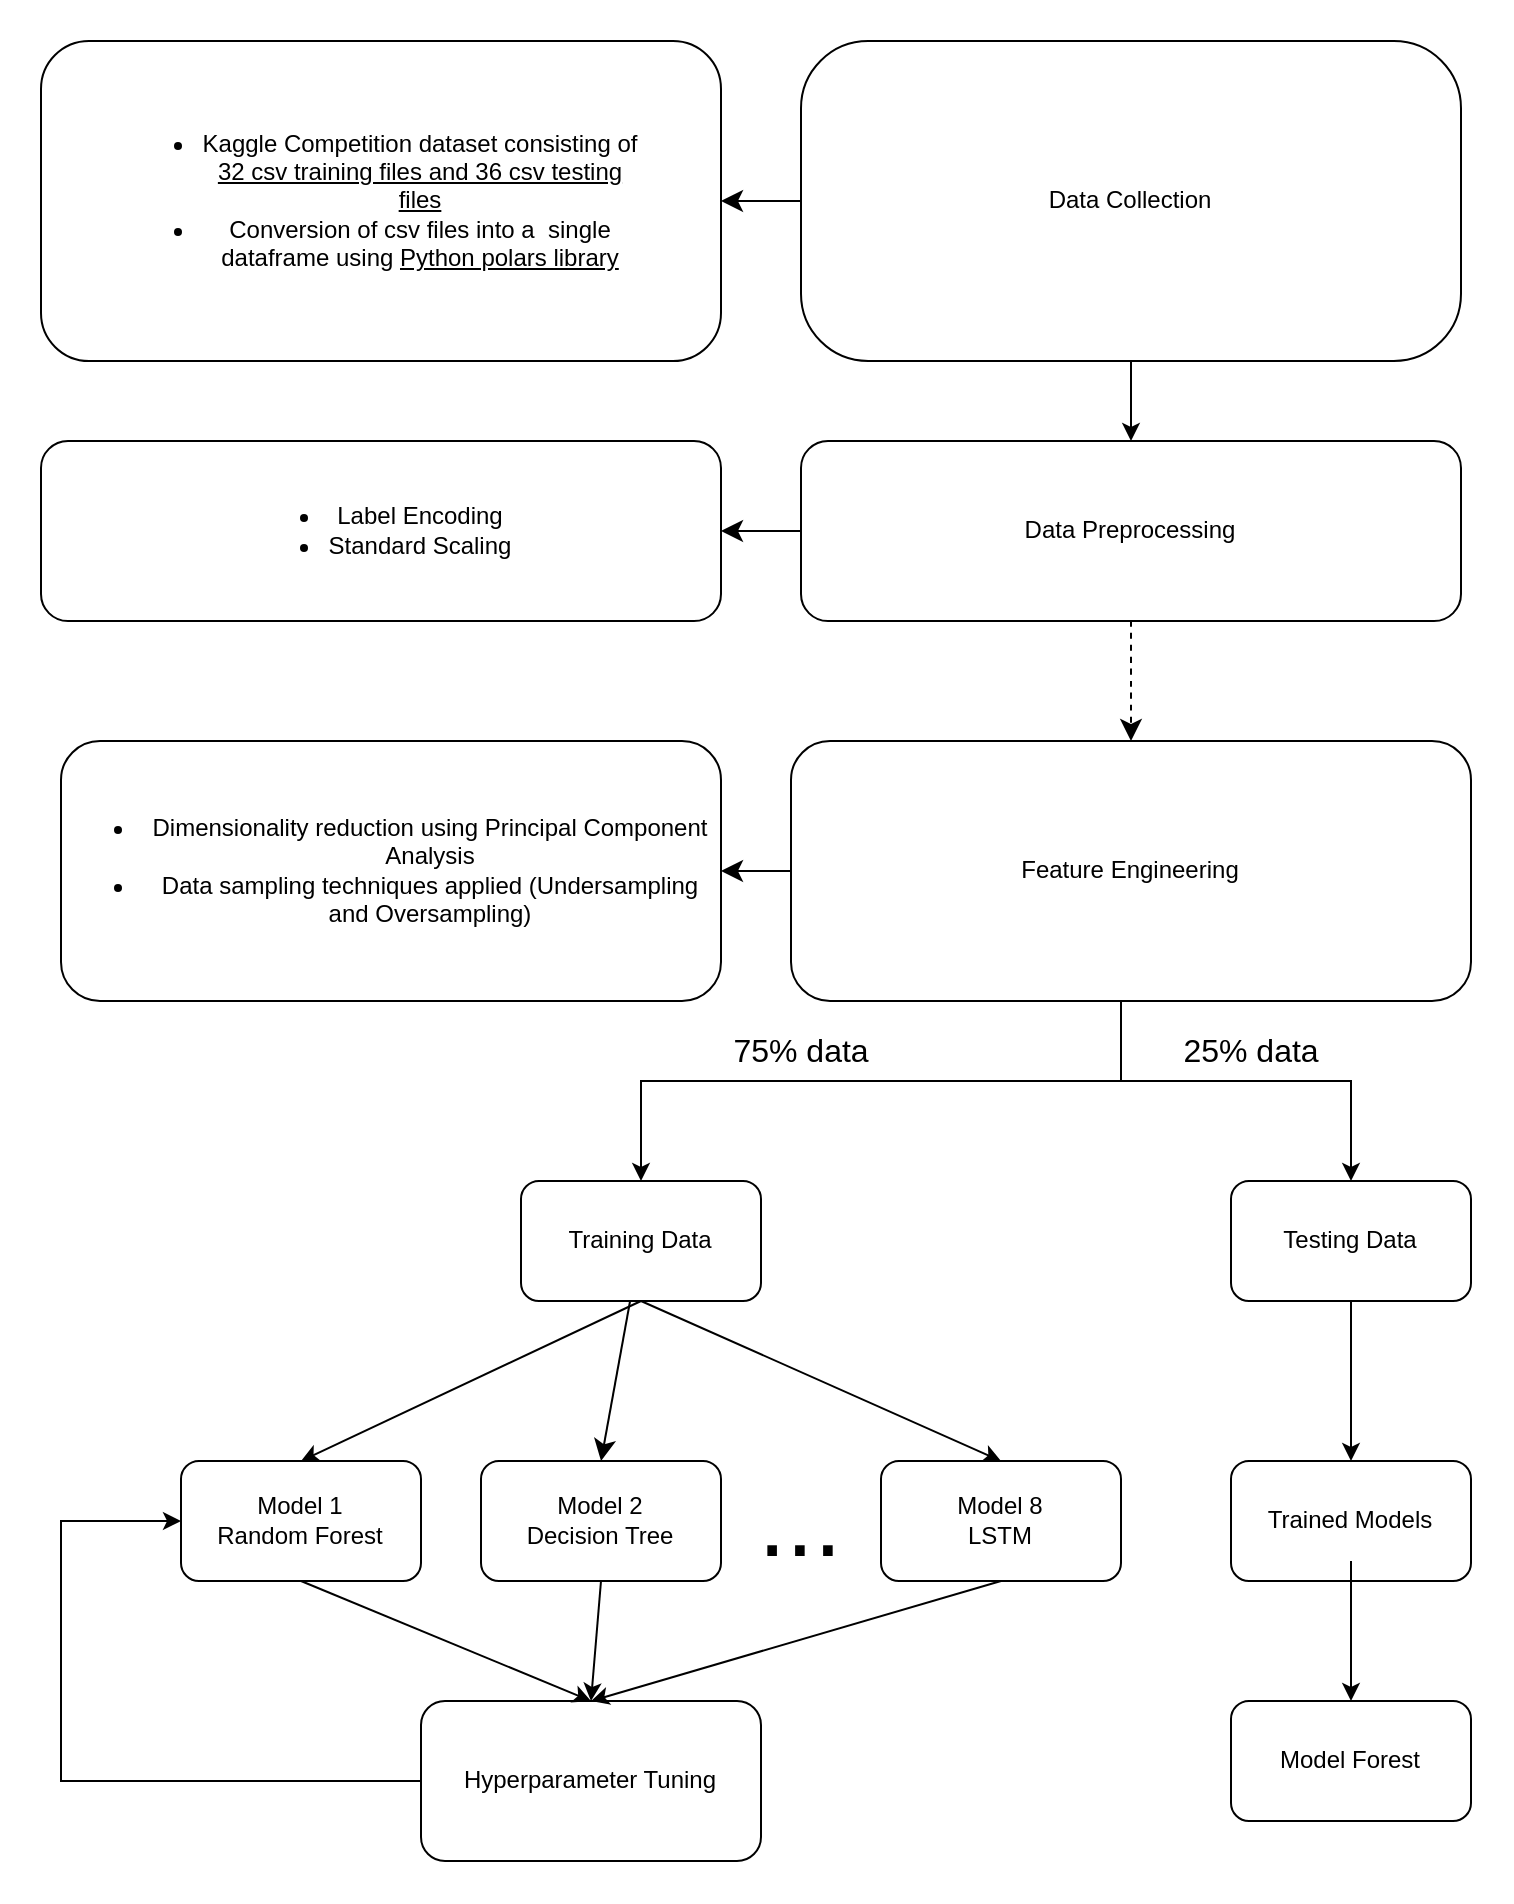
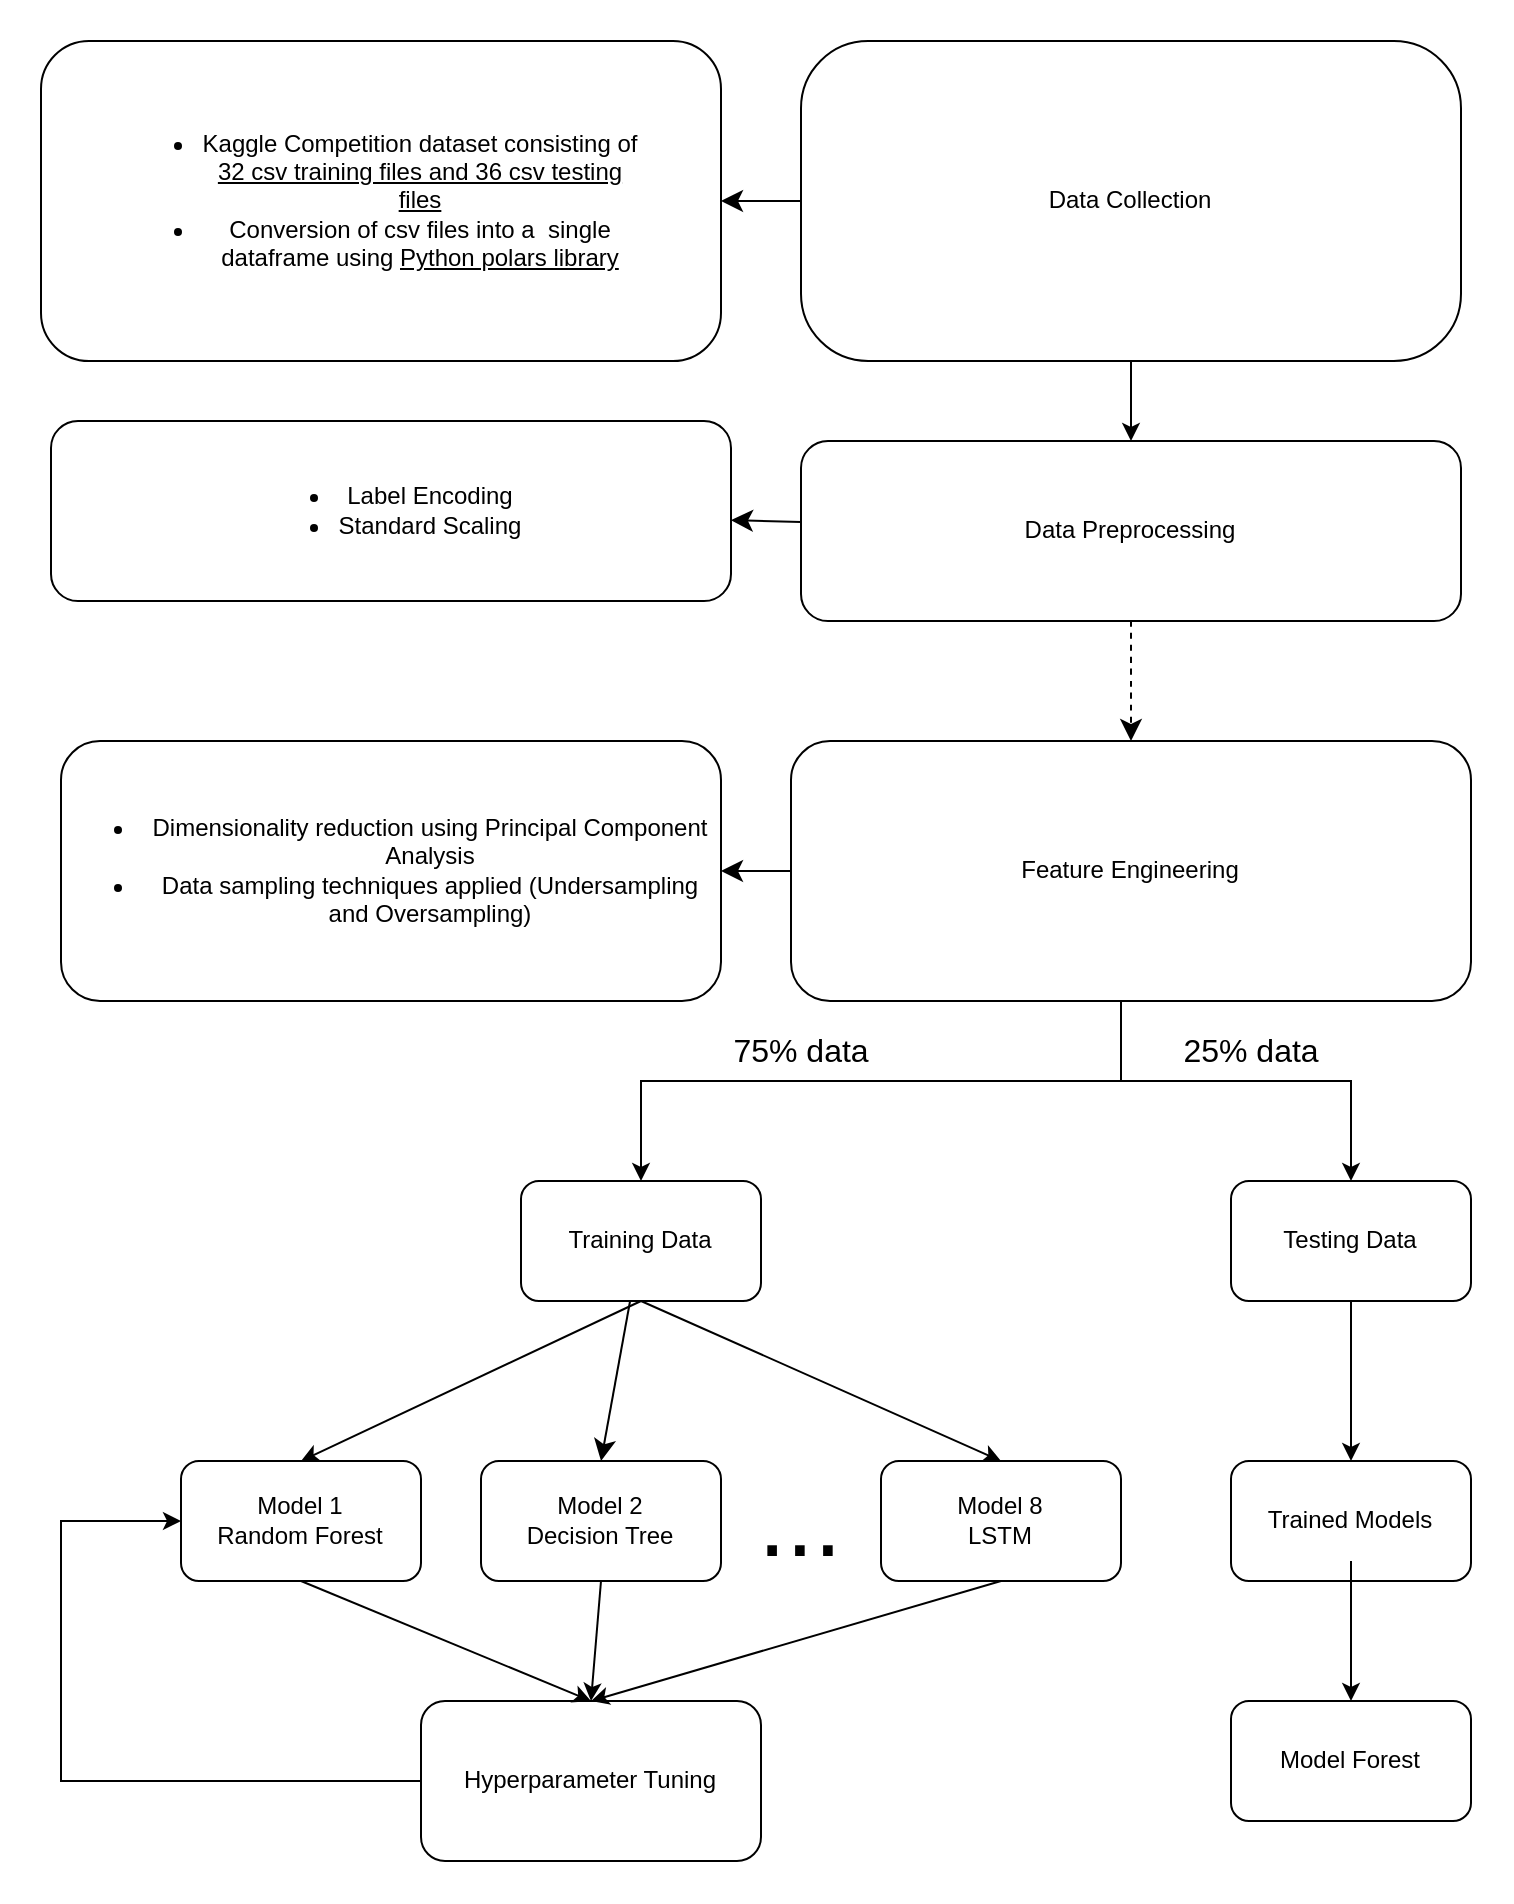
  <mxCell id="0" />
  <mxCell id="1" parent="0" />
  <mxCell id="2" value="" style="edgeStyle=none;curved=1;rounded=0;orthogonalLoop=1;jettySize=auto;html=1;fontSize=12;startSize=8;endSize=8;" edge="1" parent="1" source="3" target="32"><mxGeometry relative="1" as="geometry" /></mxCell>
  <mxCell id="3" value="&lt;div&gt;Data Collection&lt;/div&gt;" style="rounded=1;whiteSpace=wrap;html=1;arcSize=21;" parent="1" vertex="1"><mxGeometry x="400" y="20" width="330" height="160" as="geometry" /></mxCell>
  <mxCell id="4" value="" style="edgeStyle=none;curved=1;rounded=0;orthogonalLoop=1;jettySize=auto;html=1;fontSize=12;startSize=8;endSize=8;" edge="1" parent="1" source="5" target="34"><mxGeometry relative="1" as="geometry" /></mxCell>
  <mxCell id="5" value="&lt;div&gt;Feature Engineering&lt;/div&gt;" style="rounded=1;whiteSpace=wrap;html=1;" parent="1" vertex="1"><mxGeometry x="395" y="370" width="340" height="130" as="geometry" /></mxCell>
  <mxCell id="6" value="&lt;div&gt;Model 1&lt;/div&gt;&lt;div&gt;&lt;span style=&quot;white-space: pre;&quot;&gt;Random Forest&lt;/span&gt;&lt;/div&gt;" style="whiteSpace=wrap;html=1;rounded=1;" parent="1" vertex="1"><mxGeometry x="90" y="730" width="120" height="60" as="geometry" /></mxCell>
  <mxCell id="7" value="&lt;div&gt;Model 2&lt;/div&gt;&lt;div&gt;Decision Tree&lt;br&gt;&lt;/div&gt;" style="rounded=1;whiteSpace=wrap;html=1;" parent="1" vertex="1"><mxGeometry x="240" y="730" width="120" height="60" as="geometry" /></mxCell>
  <mxCell id="8" value="" style="endArrow=classic;html=1;rounded=0;entryX=0.5;entryY=0;entryDx=0;entryDy=0;exitX=0.5;exitY=1;exitDx=0;exitDy=0;" parent="1" source="14" target="6" edge="1"><mxGeometry width="50" height="50" relative="1" as="geometry"><mxPoint x="220" y="640" as="sourcePoint" /><mxPoint x="280" y="740" as="targetPoint" /></mxGeometry></mxCell>
  <mxCell id="9" value="&lt;div&gt;Model 8&lt;/div&gt;&lt;div&gt;LSTM&lt;br&gt;&lt;/div&gt;" style="rounded=1;whiteSpace=wrap;html=1;" parent="1" vertex="1"><mxGeometry y="730" width="120" height="60" as="geometry" x="440" /></mxCell>
  <mxCell id="10" value="" style="endArrow=classic;html=1;rounded=0;entryX=0.5;entryY=0;entryDx=0;entryDy=0;" parent="1" target="9" edge="1"><mxGeometry width="50" height="50" relative="1" as="geometry"><mxPoint x="320" y="650" as="sourcePoint" /><mxPoint x="280" y="740" as="targetPoint" /></mxGeometry></mxCell>
  <mxCell id="11" value="&lt;font style=&quot;font-size: 50px;&quot;&gt;...&lt;/font&gt;" style="text;html=1;align=center;verticalAlign=middle;whiteSpace=wrap;rounded=0;" parent="1" vertex="1"><mxGeometry x="370" y="730" width="60" height="60" as="geometry" /></mxCell>
  <mxCell id="12" value="Trained Models" style="rounded=1;whiteSpace=wrap;html=1;" parent="1" vertex="1"><mxGeometry x="615" y="730" width="120" height="60" as="geometry" /></mxCell>
  <mxCell id="13" value="" style="endArrow=classic;html=1;rounded=0;entryX=0.5;entryY=0;entryDx=0;entryDy=0;" parent="1" target="12" edge="1"><mxGeometry width="50" height="50" relative="1" as="geometry"><mxPoint x="675" y="650" as="sourcePoint" /><mxPoint x="725" y="600" as="targetPoint" /></mxGeometry></mxCell>
  <mxCell id="14" value="Training Data" style="rounded=1;whiteSpace=wrap;html=1;" parent="1" vertex="1"><mxGeometry x="260" y="590" width="120" height="60" as="geometry" /></mxCell>
  <mxCell id="15" value="Testing Data" style="rounded=1;whiteSpace=wrap;html=1;" parent="1" vertex="1"><mxGeometry x="615" y="590" width="120" height="60" as="geometry" /></mxCell>
  <mxCell id="16" value="" style="endArrow=classic;html=1;rounded=0;entryX=0.5;entryY=0;entryDx=0;entryDy=0;" parent="1" target="14" edge="1"><mxGeometry width="50" height="50" relative="1" as="geometry"><mxPoint x="560" y="500" as="sourcePoint" /><mxPoint x="240" y="590" as="targetPoint" /><Array as="points"><mxPoint x="560" y="540" /><mxPoint x="320" y="540" /></Array></mxGeometry></mxCell>
  <mxCell id="17" value="" style="endArrow=classic;html=1;rounded=0;entryX=0.5;entryY=0;entryDx=0;entryDy=0;" parent="1" target="15" edge="1"><mxGeometry width="50" height="50" relative="1" as="geometry"><mxPoint x="560" y="500" as="sourcePoint" /><mxPoint x="730" y="590" as="targetPoint" /><Array as="points"><mxPoint x="560" y="540" /><mxPoint x="675" y="540" /></Array></mxGeometry></mxCell>
  <mxCell id="18" value="Hyperparameter Tuning" style="rounded=1;whiteSpace=wrap;html=1;" parent="1" vertex="1"><mxGeometry x="210" y="850" width="170" height="80" as="geometry" /></mxCell>
  <mxCell id="19" value="" style="endArrow=classic;html=1;rounded=0;entryX=0.5;entryY=0;entryDx=0;entryDy=0;" parent="1" edge="1"><mxGeometry width="50" height="50" relative="1" as="geometry"><mxPoint x="300" y="790" as="sourcePoint" /><mxPoint x="295" y="850" as="targetPoint" /></mxGeometry></mxCell>
  <mxCell id="20" value="" style="endArrow=classic;html=1;rounded=0;entryX=0.5;entryY=0;entryDx=0;entryDy=0;exitX=0.5;exitY=1;exitDx=0;exitDy=0;" parent="1" source="6" edge="1"><mxGeometry width="50" height="50" relative="1" as="geometry"><mxPoint x="150" y="800" as="sourcePoint" /><mxPoint x="295" y="850" as="targetPoint" /></mxGeometry></mxCell>
  <mxCell id="21" value="" style="endArrow=classic;html=1;rounded=0;entryX=0.5;entryY=0;entryDx=0;entryDy=0;" parent="1" edge="1"><mxGeometry width="50" height="50" relative="1" as="geometry"><mxPoint x="500" y="790" as="sourcePoint" /><mxPoint x="295" y="850" as="targetPoint" /></mxGeometry></mxCell>
  <mxCell id="22" value="" style="endArrow=classic;html=1;rounded=0;entryX=0;entryY=0.5;entryDx=0;entryDy=0;exitX=0;exitY=0.5;exitDx=0;exitDy=0;" parent="1" target="6" edge="1" source="18"><mxGeometry width="50" height="50" relative="1" as="geometry"><mxPoint x="230" y="880" as="sourcePoint" /><mxPoint x="30" y="720" as="targetPoint" /><Array as="points"><mxPoint x="80" y="890" /><mxPoint x="50" y="890" /><mxPoint x="30" y="890" /><mxPoint x="30" y="760" /></Array></mxGeometry></mxCell>
  <mxCell id="23" value="Model Forest" style="rounded=1;whiteSpace=wrap;html=1;" parent="1" vertex="1"><mxGeometry x="615" y="850" width="120" height="60" as="geometry" /></mxCell>
  <mxCell id="24" value="" style="endArrow=classic;html=1;rounded=0;entryX=0.5;entryY=0;entryDx=0;entryDy=0;" parent="1" target="23" edge="1"><mxGeometry width="50" height="50" relative="1" as="geometry"><mxPoint x="675" y="780" as="sourcePoint" /><mxPoint x="725" y="730" as="targetPoint" /></mxGeometry></mxCell>
  <mxCell id="25" value="" style="endArrow=classic;html=1;rounded=0;exitX=0.5;exitY=1;exitDx=0;exitDy=0;" edge="1" parent="1" source="3" target="28"><mxGeometry width="50" height="50" relative="1" as="geometry"><mxPoint x="830" y="280" as="sourcePoint" /><mxPoint x="830" y="370" as="targetPoint" /><Array as="points" /></mxGeometry></mxCell>
  <mxCell id="26" style="edgeStyle=none;curved=1;rounded=0;orthogonalLoop=1;jettySize=auto;html=1;entryX=0.5;entryY=0;entryDx=0;entryDy=0;fontSize=12;startSize=8;endSize=8;dashed=1;" edge="1" parent="1" source="28" target="5"><mxGeometry relative="1" as="geometry" /></mxCell>
  <mxCell id="27" value="" style="edgeStyle=none;curved=1;rounded=0;orthogonalLoop=1;jettySize=auto;html=1;fontSize=12;startSize=8;endSize=8;" edge="1" parent="1" source="28" target="33"><mxGeometry relative="1" as="geometry" /></mxCell>
  <mxCell id="28" value="&lt;div&gt;Data Preprocessing&lt;/div&gt;" style="rounded=1;whiteSpace=wrap;html=1;" parent="1" vertex="1"><mxGeometry x="400" y="220" width="330" height="90" as="geometry" /></mxCell>
  <mxCell id="29" value="&lt;div&gt;75% data&lt;/div&gt;" style="text;html=1;align=center;verticalAlign=middle;resizable=0;points=[];autosize=1;strokeColor=none;fillColor=none;fontSize=16;" vertex="1" parent="1"><mxGeometry x="355" y="510" width="90" height="30" as="geometry" /></mxCell>
  <mxCell id="30" value="&lt;div&gt;25% data&lt;/div&gt;" style="text;html=1;align=center;verticalAlign=middle;resizable=0;points=[];autosize=1;strokeColor=none;fillColor=none;fontSize=16;" vertex="1" parent="1"><mxGeometry x="580" y="510" width="90" height="30" as="geometry" /></mxCell>
  <mxCell id="31" style="edgeStyle=none;curved=1;rounded=0;orthogonalLoop=1;jettySize=auto;html=1;fontSize=12;startSize=8;endSize=8;entryX=0.5;entryY=0;entryDx=0;entryDy=0;" edge="1" parent="1" source="14" target="7"><mxGeometry relative="1" as="geometry"><mxPoint x="310" y="770" as="targetPoint" /></mxGeometry></mxCell>
  <mxCell id="32" value="&lt;blockquote&gt;&lt;ul&gt;&lt;li&gt;Kaggle Competition dataset consisting of &lt;u&gt;32 csv training files and 36 csv testing files&lt;/u&gt;&lt;/li&gt;&lt;li&gt;Conversion of csv files into a&amp;nbsp; single dataframe using &lt;u&gt;Python polars library&lt;/u&gt;&lt;/li&gt;&lt;/ul&gt;&lt;/blockquote&gt;" style="rounded=1;whiteSpace=wrap;html=1;" vertex="1" parent="1"><mxGeometry x="20" y="20" width="340" height="160" as="geometry" /></mxCell>
- <mxCell id="33" value="&lt;ul&gt;&lt;li&gt;Label Encoding&lt;/li&gt;&lt;li&gt;Standard Scaling&lt;br&gt;&lt;/li&gt;&lt;/ul&gt;" style="rounded=1;whiteSpace=wrap;html=1;" vertex="1" parent="1"><mxGeometry x="20" y="220" width="340" height="90" as="geometry" /></mxCell>
+ <mxCell id="33" value="&lt;ul&gt;&lt;li&gt;Label Encoding&lt;/li&gt;&lt;li&gt;Standard Scaling&lt;br&gt;&lt;/li&gt;&lt;/ul&gt;" style="rounded=1;whiteSpace=wrap;html=1;" vertex="1" parent="1"><mxGeometry x="25" y="210" width="340" height="90" as="geometry" /></mxCell>
  <mxCell id="34" value="&lt;ul&gt;&lt;li&gt;Dimensionality reduction using Principal Component Analysis&lt;/li&gt;&lt;li&gt;Data sampling techniques applied (Undersampling and Oversampling)&lt;br&gt;&lt;/li&gt;&lt;/ul&gt;" style="rounded=1;whiteSpace=wrap;html=1;" vertex="1" parent="1"><mxGeometry x="30" y="370" width="330" height="130" as="geometry" /></mxCell>
